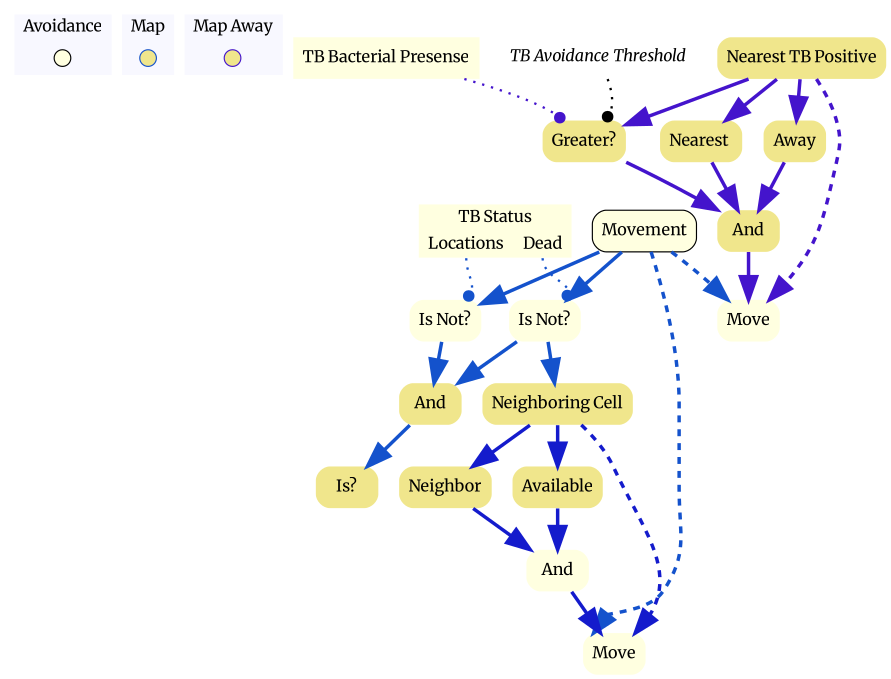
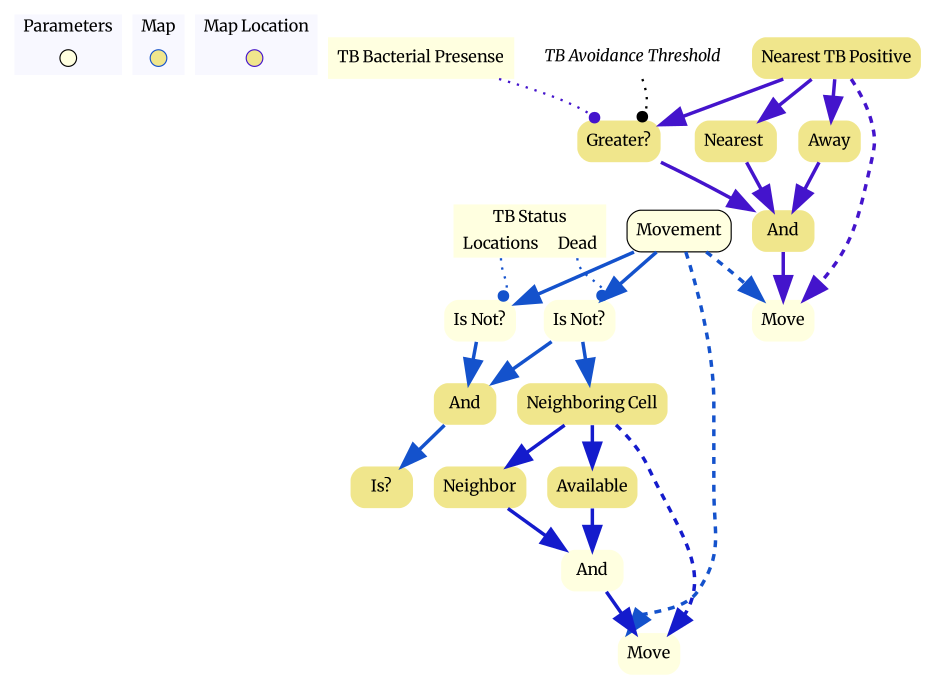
  digraph {
    fontname=Merriweather
    node [color="0.611, 0.2, 1.0" fillcolor=khaki fontname=Merriweather shape=none style="rounded,filled"]
    edge [color="0.611, 0.9 , 0.8" fontname=Merriweather penwidth=3.0 arrowsize=2.0]
    contextOverview [color=black fillcolor=lightyellow fixedsize=true fontcolor=white height=.2 shape=point style=filled width=.2]
    movementOverview [color="0.611, 0.9 , 0.8" fixedsize=true fontcolor=white height=.2 shape=point style=filled width=.2]
    nearestTBPositiveOverview [color="0.710, 0.9 , 0.8" fixedsize=true fontcolor=white height=.2 shape=point style=filled width=.2]
    n4 [color=none fillcolor=lightyellow label="{<individualtBStatus> TB Status | {<individualtBStatusactive> Locations|<individualtBStatusdead> Dead}}" shape=record style=filled]
    n5 [fillcolor=lightyellow label="Is Not?"]
    n6 [fillcolor=lightyellow label="Is Not?"]
    n7 [label=And]
    n8 [color=gray label="Neighboring Cell"]
    n9 [label="Is?"]
    n10 [color=none fillcolor=lightyellow fontsize=14 label="TB Bacterial Presense" style=filled]
    n11 [color="0.710, 0.2, 1.0" label="Greater?"]
    n12 [color="0.710, 0.2, 1.0" label=And]
    n13 [color=none fillcolor=white fontsize=14 label=<<i>TB Avoidance Threshold</i>> style=filled]
    n14 [color=black fillcolor=lightyellow label=Movement shape=box]
    n15 [fillcolor=lightyellow label=Move]
    n16 [fillcolor=lightyellow label=Move]
    n17 [color="0.660, 0.2, 1.0" label=Neighbor]
    n18 [color="0.660, 0.2, 1.0" label=Available]
    n19 [color=gray label="Nearest TB Positive"]
    n20 [color="0.710, 0.2, 1.0" label=Away]
    n21 [color="0.710, 0.2, 1.0" label="Nearest "]
    n22 [color="0.660, 0.2, 1.0" fillcolor=lightyellow label=And]
    subgraph cluster_1 {
      color=white
      fillcolor=ghostwhite
-     label=Avoidance
+     label=Parameters
      labeljust=l
      style=filled
      contextOverview
    }
    subgraph cluster_2 {
      color=white
      fillcolor=ghostwhite
      label=Map
      labeljust=l
      nodesep=0.1
      style=filled
      movementOverview
    }
    subgraph cluster_3 {
      color=white
      fillcolor=ghostwhite
-     label="Map Away"
+     label="Map Location"
      labeljust=l
      nodesep=0.1
      style=filled
      nearestTBPositiveOverview
    }
    n4 -> n5 [arrowhead=dot headport=ne penwidth=2.0 style=dotted tailport=individualtBStatusdead arrowsize=""]
    n4 -> n6 [arrowhead=dot headport=ne penwidth=2.0 style=dotted tailport=individualtBStatusactive arrowsize=""]
    n5 -> n7
    n5 -> n8
    n6 -> n7
    n7 -> n9
    n8 -> n16 [color="0.660, 0.9 , 0.8" headport=ne style=dashed]
    n8 -> n17 [color="0.660, 0.9 , 0.8"]
    n8 -> n18 [color="0.660, 0.9 , 0.8"]
    n10 -> n11 [arrowhead=dot color="0.710, 0.9 , 0.8" headport=nw penwidth=2.0 style=dotted arrowsize=""]
    n11 -> n12 [color="0.710, 0.9 , 0.8"]
    n12 -> n15 [color="0.710, 0.9 , 0.8"]
    n13 -> n11 [arrowhead=dot color=black headport=ne penwidth=2.0 style=dotted arrowsize=""]
    n14 -> n5
    n14 -> n6
    n14 -> n15 [headport=nw style=dashed]
    n14 -> n16 [headport=nw style=dashed]
    n17 -> n22 [color="0.660, 0.9 , 0.8"]
    n18 -> n22 [color="0.660, 0.9 , 0.8"]
    n19 -> n11 [color="0.710, 0.9 , 0.8"]
    n19 -> n15 [color="0.710, 0.9 , 0.8" headport=ne style=dashed]
    n19 -> n20 [color="0.710, 0.9 , 0.8"]
    n19 -> n21 [color="0.710, 0.9 , 0.8"]
    n20 -> n12 [color="0.710, 0.9 , 0.8"]
    n21 -> n12 [color="0.710, 0.9 , 0.8"]
    n22 -> n16 [color="0.660, 0.9 , 0.8"]
  }
